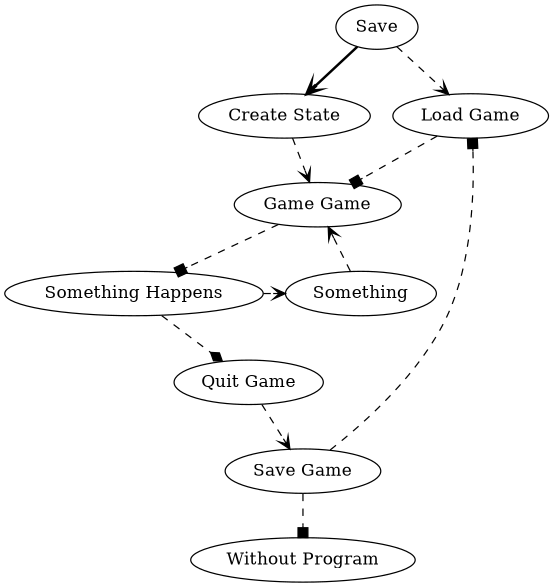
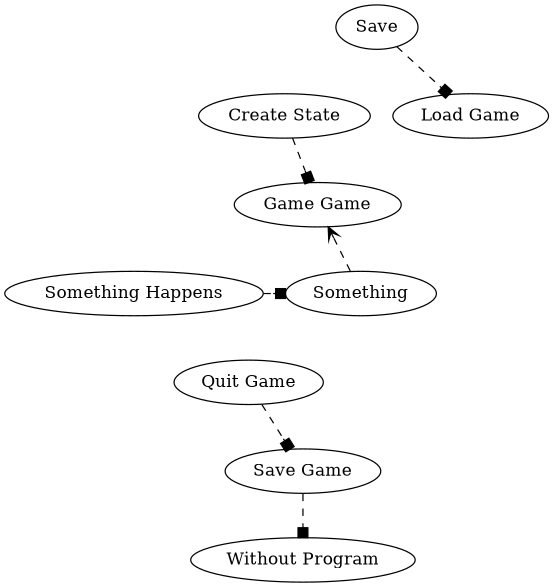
  digraph {
    edge [arrowhead=box style=dashed]
    n1 [label="Create State"]
    "Load Game"
    "Something Happens"
    n4 [label=Something]
    n5 [label="Game Game"]
    "Quit Game"
    n7 [label=Save]
    "Save Game"
    n9 [label="Without Program"]
    subgraph sub_1 {
      rank=same
      n1
      "Load Game"
    }
    subgraph sub_2 {
      rank=same
      "Something Happens"
      n4
    }
-   n1 -> n5 [arrowhead=vee]
-   "Load Game" -> n5
-   "Something Happens" -> n4 [arrowhead=vee]
-   "Something Happens" -> "Quit Game" [arrowhead=diamond]
+   n1 -> n5
+   "Something Happens" -> n4
    n4 -> n5 [arrowhead=vee]
-   n5 -> "Something Happens"
-   "Quit Game" -> "Save Game" [arrowhead=vee]
-   n7 -> n1 [arrowhead=vee style=bold]
-   n7 -> "Load Game" [arrowhead=vee]
-   "Save Game" -> "Load Game"
+   "Quit Game" -> "Save Game"
+   n7 -> "Load Game"
    "Save Game" -> n9
  }
